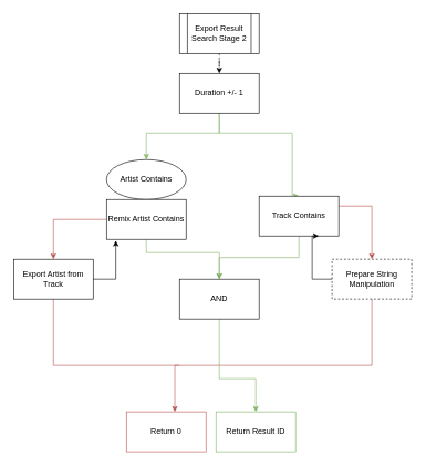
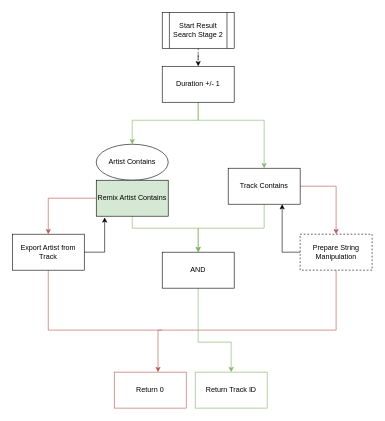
  <mxCell id="0" />
  <mxCell id="1" parent="0" />
  <mxCell id="2" style="edgeStyle=orthogonalEdgeStyle;rounded=0;orthogonalLoop=1;jettySize=auto;html=1;entryX=0.5;entryY=0;entryDx=0;entryDy=0;endArrow=classic;endFill=1;fillColor=#d5e8d4;strokeColor=#82b366;" parent="1" target="6" edge="1"><mxGeometry relative="1" as="geometry"><Array as="points"><mxPoint x="330" y="200" /><mxPoint x="220" y="200" /></Array><mxPoint x="330" y="170" as="sourcePoint" /></mxGeometry></mxCell>
  <mxCell id="3" style="edgeStyle=orthogonalEdgeStyle;rounded=0;orthogonalLoop=1;jettySize=auto;html=1;entryX=0.5;entryY=0;entryDx=0;entryDy=0;endArrow=classic;endFill=1;fillColor=#d5e8d4;strokeColor=#82b366;" parent="1" target="9" edge="1"><mxGeometry relative="1" as="geometry"><Array as="points"><mxPoint x="330" y="200" /><mxPoint x="440" y="200" /></Array><mxPoint x="330" y="170" as="sourcePoint" /></mxGeometry></mxCell>
  <mxCell id="4" style="edgeStyle=orthogonalEdgeStyle;rounded=0;orthogonalLoop=1;jettySize=auto;html=1;entryX=0.5;entryY=0;entryDx=0;entryDy=0;dashed=1;" edge="1" parent="1" source="5" target="13"><mxGeometry relative="1" as="geometry" /></mxCell>
- <mxCell id="5" value="Export Result Search Stage 2" style="shape=process;whiteSpace=wrap;html=1;backgroundOutline=1;" parent="1" vertex="1"><mxGeometry x="270" y="20" width="120" height="60" as="geometry" /></mxCell>
+ <mxCell id="5" value="Start Result Search Stage 2" style="shape=process;whiteSpace=wrap;html=1;backgroundOutline=1;" parent="1" vertex="1"><mxGeometry x="270" y="20" width="120" height="60" as="geometry" /></mxCell>
  <mxCell id="6" value="Artist Contains" style="ellipse;whiteSpace=wrap;html=1;" parent="1" vertex="1"><mxGeometry x="160" y="240" width="120" height="60" as="geometry" /></mxCell>
  <mxCell id="7" style="edgeStyle=orthogonalEdgeStyle;rounded=0;orthogonalLoop=1;jettySize=auto;html=1;entryX=0.5;entryY=0;entryDx=0;entryDy=0;endArrow=classic;endFill=1;fillColor=#f8cecc;strokeColor=#b85450;" parent="1" source="9" target="18" edge="1"><mxGeometry relative="1" as="geometry"><Array as="points"><mxPoint x="560" y="310" /></Array></mxGeometry></mxCell>
  <mxCell id="8" style="edgeStyle=orthogonalEdgeStyle;rounded=0;orthogonalLoop=1;jettySize=auto;html=1;entryX=0.5;entryY=0;entryDx=0;entryDy=0;fillColor=#d5e8d4;strokeColor=#82b366;" edge="1" parent="1" source="9" target="23"><mxGeometry relative="1" as="geometry" /></mxCell>
- <mxCell id="9" value="Track Contains" style="rounded=0;whiteSpace=wrap;html=1;" parent="1" vertex="1"><mxGeometry x="390" y="295" width="120" height="60" as="geometry" /></mxCell>
+ <mxCell id="9" value="Track Contains" style="rounded=0;whiteSpace=wrap;html=1;" parent="1" vertex="1"><mxGeometry x="380" y="280" width="120" height="60" as="geometry" /></mxCell>
  <mxCell id="10" style="edgeStyle=orthogonalEdgeStyle;rounded=0;orthogonalLoop=1;jettySize=auto;html=1;endArrow=classic;endFill=1;entryX=0.5;entryY=0;entryDx=0;entryDy=0;fillColor=#f8cecc;strokeColor=#b85450;" parent="1" source="12" target="21" edge="1"><mxGeometry relative="1" as="geometry"><mxPoint x="70" y="480" as="targetPoint" /></mxGeometry></mxCell>
  <mxCell id="11" style="edgeStyle=orthogonalEdgeStyle;rounded=0;orthogonalLoop=1;jettySize=auto;html=1;fillColor=#d5e8d4;strokeColor=#82b366;" edge="1" parent="1" source="12"><mxGeometry relative="1" as="geometry"><mxPoint x="330" y="420" as="targetPoint" /><Array as="points"><mxPoint x="220" y="380" /><mxPoint x="330" y="380" /></Array></mxGeometry></mxCell>
- <mxCell id="12" value="Remix Artist Contains" style="rounded=0;whiteSpace=wrap;html=1;" parent="1" vertex="1"><mxGeometry x="160" y="300" width="120" height="60" as="geometry" /></mxCell>
+ <mxCell id="12" value="Remix Artist Contains" style="rounded=0;whiteSpace=wrap;html=1;fillColor=#d5e8d4;" parent="1" vertex="1"><mxGeometry x="160" y="300" width="120" height="60" as="geometry" /></mxCell>
  <mxCell id="13" value="Duration +/- 1" style="rounded=0;whiteSpace=wrap;html=1;" parent="1" vertex="1"><mxGeometry x="270" y="110" width="120" height="60" as="geometry" /></mxCell>
- <mxCell id="14" value="Return Result ID" style="rounded=0;whiteSpace=wrap;html=1;fillColor=none;strokeColor=#82b366;" parent="1" vertex="1"><mxGeometry x="325" y="620" width="120" height="60" as="geometry" /></mxCell>
+ <mxCell id="14" value="Return Track ID" style="rounded=0;whiteSpace=wrap;html=1;fillColor=none;strokeColor=#82b366;" parent="1" vertex="1"><mxGeometry x="325" y="620" width="120" height="60" as="geometry" /></mxCell>
  <mxCell id="15" value="Return 0" style="rounded=0;whiteSpace=wrap;html=1;fillColor=none;strokeColor=#b85450;" parent="1" vertex="1"><mxGeometry x="190" y="620" width="120" height="60" as="geometry" /></mxCell>
  <mxCell id="16" style="edgeStyle=orthogonalEdgeStyle;rounded=0;orthogonalLoop=1;jettySize=auto;html=1;endArrow=classic;endFill=1;fillColor=#f8cecc;strokeColor=#b85450;" parent="1" source="18" edge="1"><mxGeometry relative="1" as="geometry"><mxPoint x="263" y="620" as="targetPoint" /><Array as="points"><mxPoint x="560" y="550" /><mxPoint x="263" y="550" /></Array></mxGeometry></mxCell>
  <mxCell id="17" style="edgeStyle=orthogonalEdgeStyle;rounded=0;orthogonalLoop=1;jettySize=auto;html=1;entryX=0.75;entryY=1;entryDx=0;entryDy=0;" edge="1" parent="1" source="18" target="9"><mxGeometry relative="1" as="geometry"><Array as="points"><mxPoint x="470" y="420" /></Array></mxGeometry></mxCell>
  <mxCell id="18" value="Prepare String Manipulation" style="rounded=0;whiteSpace=wrap;html=1;fillColor=none;dashed=1;" parent="1" vertex="1"><mxGeometry x="500" y="390" width="120" height="60" as="geometry" /></mxCell>
  <mxCell id="19" style="edgeStyle=orthogonalEdgeStyle;rounded=0;orthogonalLoop=1;jettySize=auto;html=1;endArrow=none;endFill=0;fillColor=#f8cecc;strokeColor=#b85450;" parent="1" source="21" edge="1"><mxGeometry relative="1" as="geometry"><mxPoint x="270" y="550" as="targetPoint" /><Array as="points"><mxPoint x="80" y="550" /><mxPoint x="260" y="550" /></Array></mxGeometry></mxCell>
  <mxCell id="20" style="edgeStyle=orthogonalEdgeStyle;rounded=0;orthogonalLoop=1;jettySize=auto;html=1;entryX=0.117;entryY=1.033;entryDx=0;entryDy=0;entryPerimeter=0;" edge="1" parent="1" source="21" target="12"><mxGeometry relative="1" as="geometry" /></mxCell>
  <mxCell id="21" value="Export Artist from Track" style="rounded=0;whiteSpace=wrap;html=1;fillColor=none;" parent="1" vertex="1"><mxGeometry x="20" y="390" width="120" height="60" as="geometry" /></mxCell>
  <mxCell id="22" style="edgeStyle=orthogonalEdgeStyle;rounded=0;orthogonalLoop=1;jettySize=auto;html=1;entryX=0.5;entryY=0;entryDx=0;entryDy=0;fillColor=#d5e8d4;strokeColor=#82b366;" edge="1" parent="1" source="23" target="14"><mxGeometry relative="1" as="geometry"><Array as="points"><mxPoint x="330" y="570" /><mxPoint x="385" y="570" /></Array></mxGeometry></mxCell>
  <mxCell id="23" value="AND" style="rounded=0;whiteSpace=wrap;html=1;" vertex="1" parent="1"><mxGeometry x="270" y="420" width="120" height="60" as="geometry" /></mxCell>
